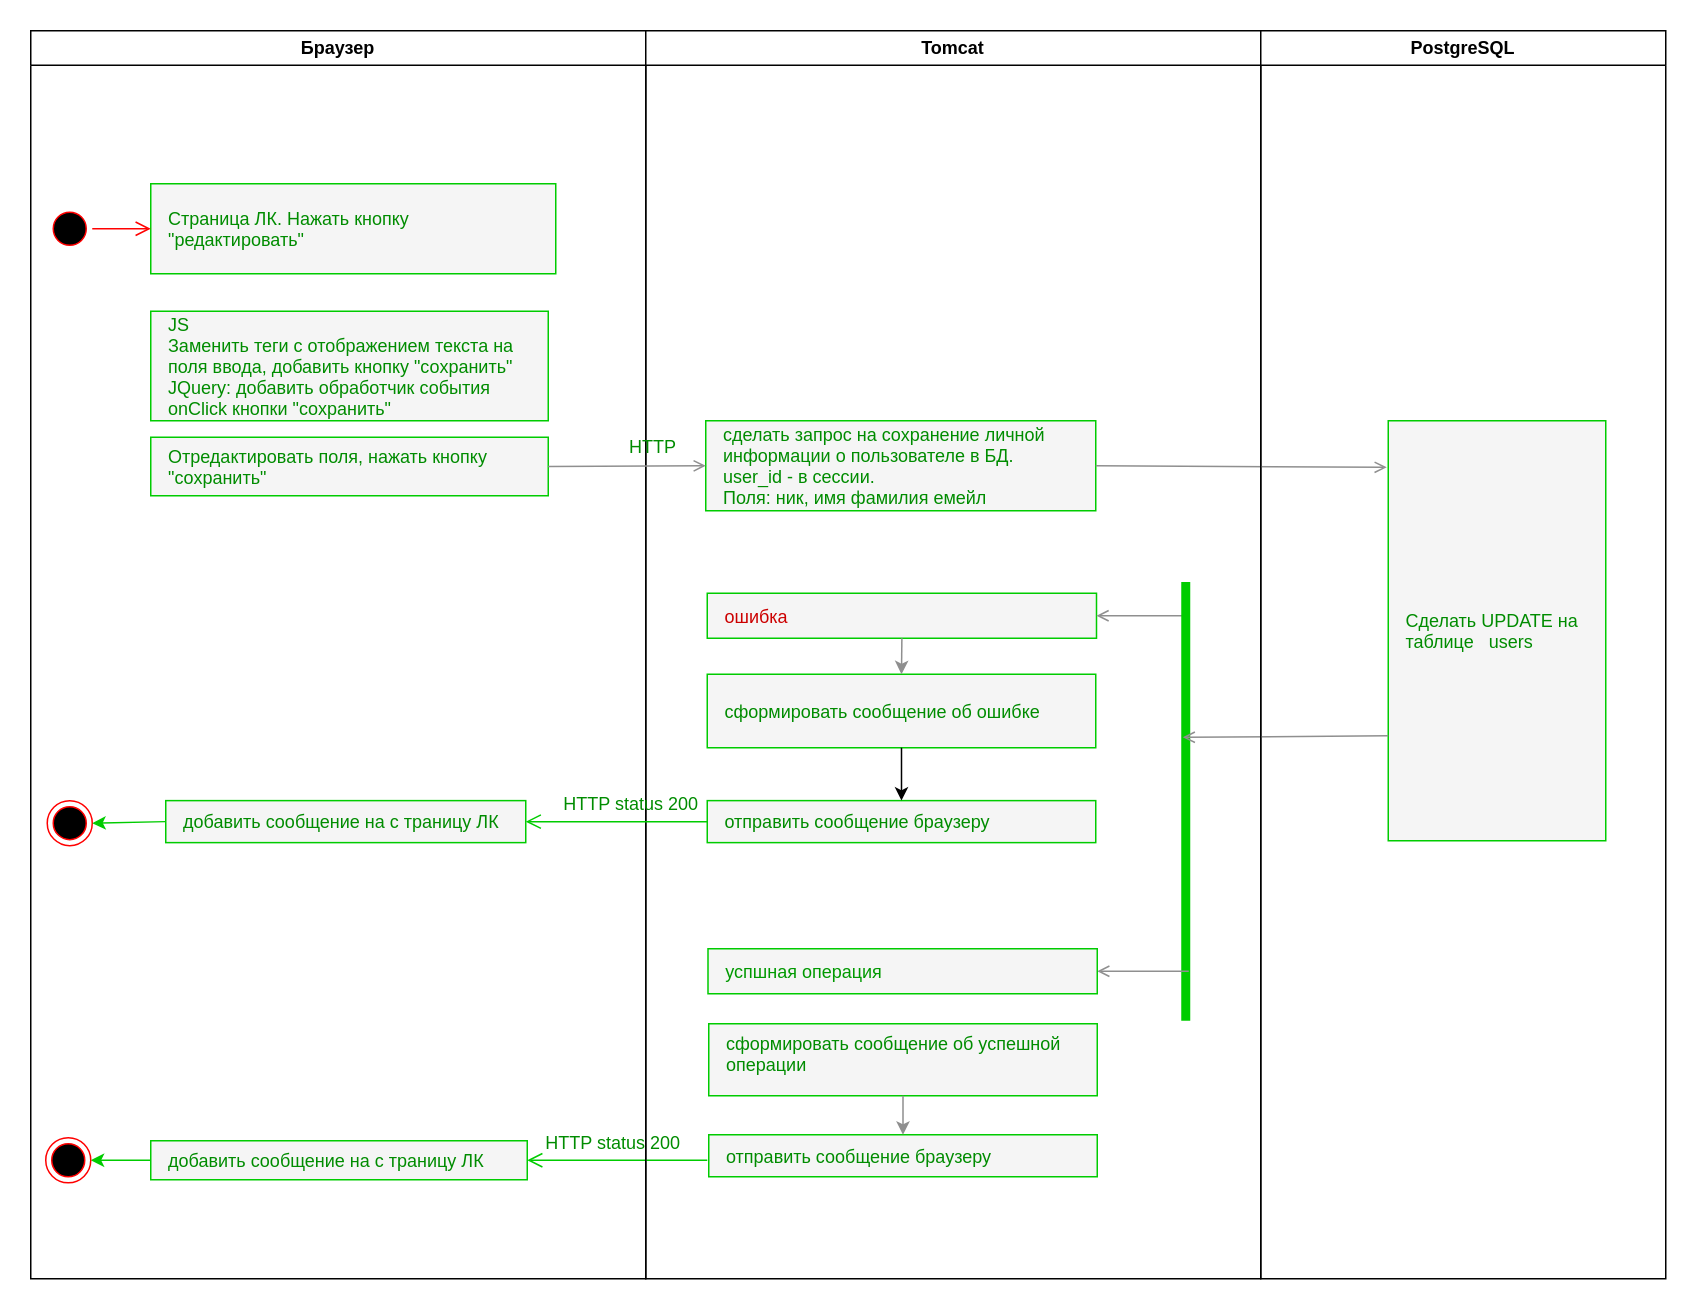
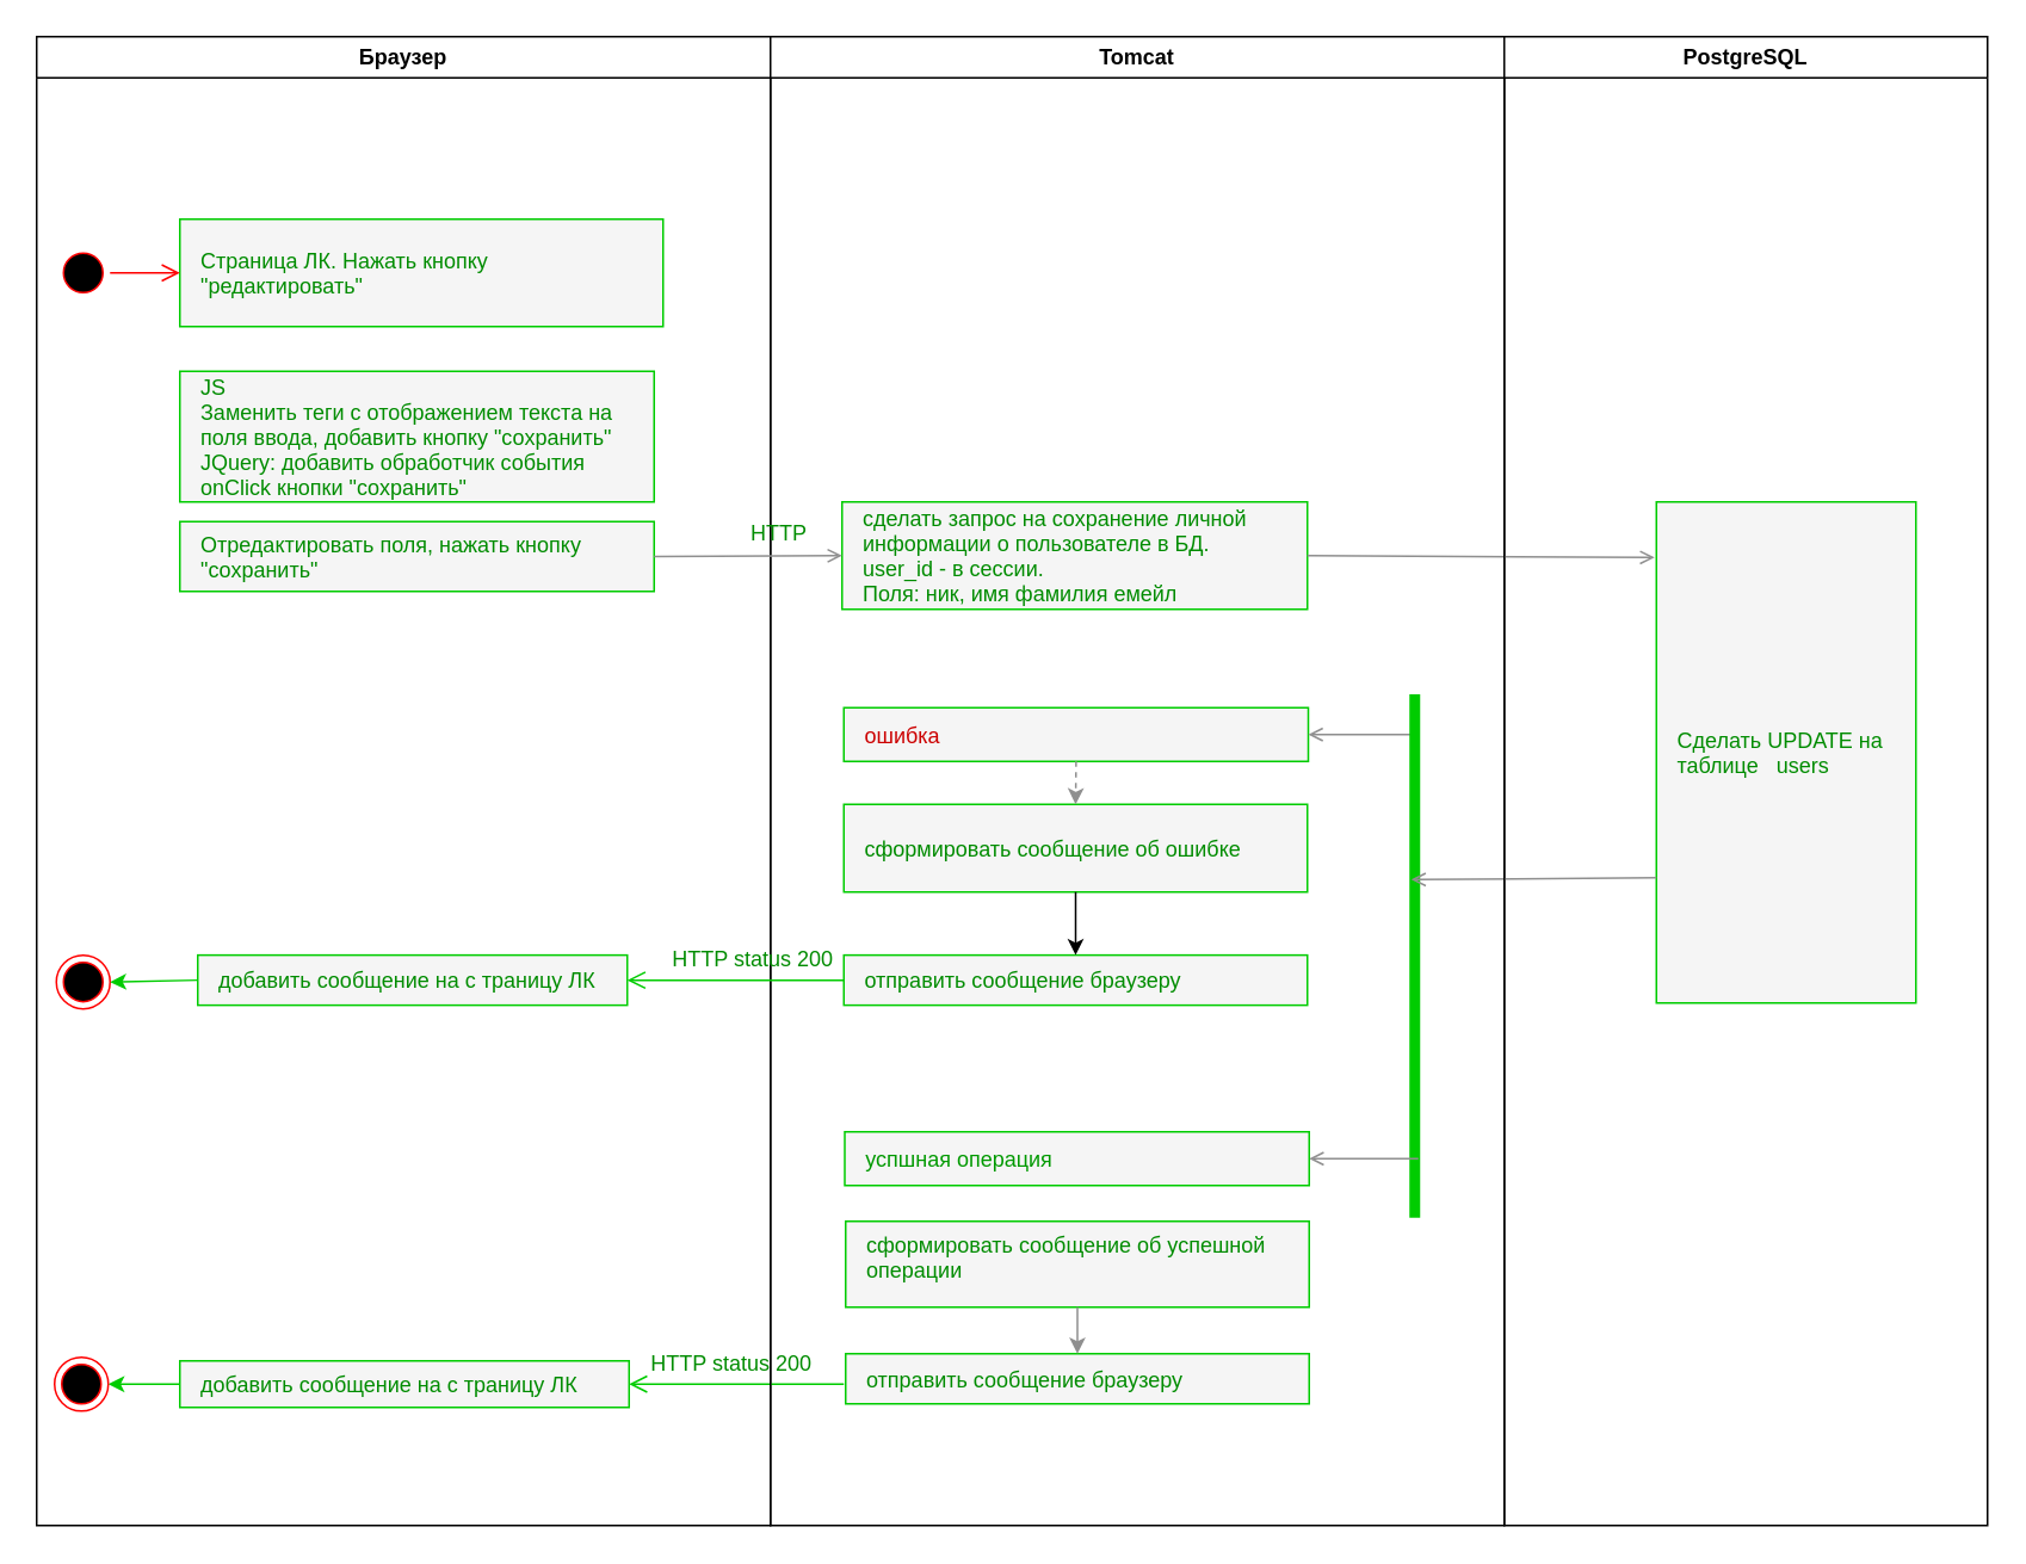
  <mxCell id="0" />
  <mxCell id="1" parent="0" />
  <mxCell id="2" value="Страница ЛК. Нажать кнопку &#10;&quot;редактировать&quot;" style="align=left;spacingLeft=10;fillColor=#f5f5f5;strokeColor=#00CC00;fontColor=#008C00;container=0;" parent="1" vertex="1"><mxGeometry x="100" y="122" width="270" height="60" as="geometry" /></mxCell>
  <mxCell id="3" value="" style="edgeStyle=elbowEdgeStyle;elbow=horizontal;verticalAlign=bottom;endArrow=open;endSize=8;strokeColor=#FF0000;endFill=1;rounded=0" parent="1" source="7" target="2" edge="1"><mxGeometry x="300" y="191" as="geometry"><mxPoint x="285" y="153" as="targetPoint" /></mxGeometry></mxCell>
  <mxCell id="4" value="Браузер" style="swimlane;whiteSpace=wrap" parent="1" vertex="1"><mxGeometry x="20" y="20" width="410" height="832" as="geometry" /></mxCell>
  <mxCell id="5" value="JS &#10;Заменить теги с отображением текста на &#10;поля ввода, добавить кнопку &quot;сохранить&quot;&#10;JQuery: добавить обработчик события&#10;onClick кнопки &quot;сохранить&quot;" style="align=left;spacingLeft=10;fillColor=#f5f5f5;strokeColor=#00CC00;fontColor=#008C00;container=0;" vertex="1" parent="4"><mxGeometry x="80" y="187" width="265" height="73" as="geometry" /></mxCell>
  <mxCell id="6" value="Отредактировать поля, нажать кнопку &#10;&quot;сохранить&quot;" style="align=left;spacingLeft=10;fillColor=#f5f5f5;strokeColor=#00CC00;fontColor=#008C00;container=0;" vertex="1" parent="4"><mxGeometry x="80" y="271" width="265" height="39" as="geometry" /></mxCell>
  <mxCell id="7" value="" style="ellipse;shape=startState;fillColor=#000000;strokeColor=#ff0000;container=0;" parent="4" vertex="1"><mxGeometry x="11" y="117" width="30" height="30" as="geometry" /></mxCell>
  <mxCell id="8" value="" style="ellipse;shape=endState;fillColor=#000000;strokeColor=#ff0000;container=0;" parent="4" vertex="1"><mxGeometry x="11" y="513.25" width="30" height="30" as="geometry" /></mxCell>
  <mxCell id="9" value="отправить сообщение браузеру" style="align=left;spacingLeft=10;fillColor=#f5f5f5;strokeColor=#00CC00;fontColor=#008C00;container=0;" parent="4" vertex="1"><mxGeometry x="452" y="736" width="259" height="28" as="geometry" /></mxCell>
  <mxCell id="10" value="HTTP status 200" style="text;html=1;fillColor=none;align=center;verticalAlign=middle;whiteSpace=wrap;rounded=0;fontColor=#008C00;container=0;" parent="4" vertex="1"><mxGeometry x="328" y="732" width="121" height="20" as="geometry" /></mxCell>
  <mxCell id="11" value="" style="edgeStyle=elbowEdgeStyle;elbow=horizontal;verticalAlign=bottom;endArrow=open;endSize=8;endFill=1;rounded=0;exitX=0;exitY=0.5;exitDx=0;exitDy=0;strokeColor=#00CC00;entryX=1;entryY=0.5;entryDx=0;entryDy=0;" parent="4" target="12" edge="1"><mxGeometry x="60" y="295" as="geometry"><mxPoint x="380" y="753" as="targetPoint" /><mxPoint x="451" y="753" as="sourcePoint" /></mxGeometry></mxCell>
  <mxCell id="12" value="добавить сообщение на с траницу ЛК" style="align=left;spacingLeft=10;fillColor=#f5f5f5;strokeColor=#00CC00;fontColor=#008C00;container=0;" parent="4" vertex="1"><mxGeometry x="80" y="740" width="251" height="26" as="geometry" /></mxCell>
  <mxCell id="13" value="" style="endArrow=classic;html=1;strokeColor=#00CC00;strokeWidth=1;fontSize=24;fontColor=#009900;entryX=1;entryY=0.5;entryDx=0;entryDy=0;exitX=0;exitY=0.5;exitDx=0;exitDy=0;" parent="4" source="12" target="14" edge="1"><mxGeometry width="50" height="50" relative="1" as="geometry"><mxPoint x="550" y="839" as="sourcePoint" /><mxPoint x="600" y="789" as="targetPoint" /></mxGeometry></mxCell>
  <mxCell id="14" value="" style="ellipse;shape=endState;fillColor=#000000;strokeColor=#ff0000;container=0;" parent="4" vertex="1"><mxGeometry x="10" y="738" width="30" height="30" as="geometry" /></mxCell>
  <mxCell id="15" value="Tomcat" style="swimlane;whiteSpace=wrap" parent="1" vertex="1"><mxGeometry x="430" y="20" width="410" height="832" as="geometry" /></mxCell>
  <mxCell id="16" value="ошибка" style="align=left;spacingLeft=10;fillColor=#f5f5f5;strokeColor=#00CC00;container=0;fontColor=#CC0000;" parent="15" vertex="1"><mxGeometry x="41" y="375" width="259.5" height="30" as="geometry" /></mxCell>
  <mxCell id="17" value="сделать запрос на сохранение личной &#10;информации о пользователе в БД. &#10;user_id - в сессии.&#10;Поля: ник, имя фамилия емейл" style="align=left;spacingLeft=10;fillColor=#f5f5f5;strokeColor=#00CC00;fontColor=#008C00;container=0;" parent="15" vertex="1"><mxGeometry x="40" y="260" width="260" height="60" as="geometry" /></mxCell>
  <mxCell id="18" value="Сделать UPDATE на&#10;таблице   users" style="align=left;spacingLeft=10;fillColor=#f5f5f5;strokeColor=#00CC00;fontColor=#008C00;container=0;" parent="15" vertex="1"><mxGeometry x="495" y="260" width="145" height="280" as="geometry" /></mxCell>
  <mxCell id="19" value="" style="endArrow=open;endFill=1;rounded=0;fontColor=#00CC00;strokeWidth=1;strokeColor=#8F8F8F;exitX=1;exitY=0.5;exitDx=0;exitDy=0;" parent="15" source="6" edge="1"><mxGeometry x="40" y="404" as="geometry"><mxPoint x="40" y="290" as="targetPoint" /><mxPoint x="-60" y="290" as="sourcePoint" /></mxGeometry></mxCell>
  <mxCell id="20" value="" style="endArrow=open;endFill=1;rounded=0;fontColor=#00CC00;strokeWidth=1;exitX=1;exitY=0.5;exitDx=0;exitDy=0;entryX=-0.007;entryY=0.111;entryDx=0;entryDy=0;entryPerimeter=0;strokeColor=#8F8F8F;" parent="15" source="17" target="18" edge="1"><mxGeometry x="50" y="414" as="geometry"><mxPoint x="495" y="289" as="targetPoint" /><mxPoint x="445" y="289" as="sourcePoint" /></mxGeometry></mxCell>
  <mxCell id="21" value="" style="endArrow=open;endFill=1;rounded=0;fontColor=#00CC00;strokeWidth=1;entryX=1;entryY=0.5;entryDx=0;entryDy=0;strokeColor=#8F8F8F;" parent="15" target="16" edge="1"><mxGeometry x="-118" y="189" as="geometry"><mxPoint x="372" y="405" as="targetPoint" /><mxPoint x="361" y="390" as="sourcePoint" /></mxGeometry></mxCell>
  <mxCell id="22" value="" style="shape=line;strokeWidth=6;rotation=90;strokeColor=#00CC00;" parent="15" vertex="1"><mxGeometry x="213.75" y="506.25" width="292.5" height="15" as="geometry" /></mxCell>
  <mxCell id="23" value="" style="endArrow=open;endFill=1;rounded=0;fontColor=#00CC00;strokeWidth=1;exitX=0;exitY=0.75;exitDx=0;exitDy=0;strokeColor=#8F8F8F;entryX=0.354;entryY=0.633;entryDx=0;entryDy=0;entryPerimeter=0;" parent="15" source="18" target="22" edge="1"><mxGeometry x="-108" y="199" as="geometry"><mxPoint x="430" y="470" as="targetPoint" /><mxPoint x="455" y="400.08" as="sourcePoint" /></mxGeometry></mxCell>
  <mxCell id="24" value="HTTP" style="text;html=1;fillColor=none;align=center;verticalAlign=middle;whiteSpace=wrap;rounded=0;fontColor=#008C00;container=0;" parent="15" vertex="1"><mxGeometry x="-20" y="268" width="50" height="20" as="geometry" /></mxCell>
  <mxCell id="25" value="сформировать сообщение об ошибке" style="align=left;spacingLeft=10;fillColor=#f5f5f5;strokeColor=#00CC00;fontColor=#008C00;container=0;" parent="15" vertex="1"><mxGeometry x="41" y="429" width="259" height="49" as="geometry" /></mxCell>
- <mxCell id="26" value="" style="edgeStyle=orthogonalEdgeStyle;rounded=0;orthogonalLoop=1;jettySize=auto;html=1;strokeColor=#8F8F8F;entryX=0.5;entryY=0;entryDx=0;entryDy=0;exitX=0.5;exitY=1;exitDx=0;exitDy=0;" parent="15" source="16" target="25" edge="1"><mxGeometry relative="1" as="geometry"><mxPoint x="190.8" y="580" as="sourcePoint" /><mxPoint x="190.5" y="615" as="targetPoint" /></mxGeometry></mxCell>
+ <mxCell id="26" value="" style="edgeStyle=orthogonalEdgeStyle;rounded=0;orthogonalLoop=1;jettySize=auto;html=1;strokeColor=#8F8F8F;entryX=0.5;entryY=0;entryDx=0;entryDy=0;exitX=0.5;exitY=1;exitDx=0;exitDy=0;dashed=1;" parent="15" source="16" target="25" edge="1"><mxGeometry relative="1" as="geometry"><mxPoint x="190.8" y="580" as="sourcePoint" /><mxPoint x="190.5" y="615" as="targetPoint" /></mxGeometry></mxCell>
  <mxCell id="27" value="HTTP status 200" style="text;html=1;fillColor=none;align=center;verticalAlign=middle;whiteSpace=wrap;rounded=0;fontColor=#008C00;container=0;" parent="15" vertex="1"><mxGeometry x="-70" y="506.25" width="121" height="20" as="geometry" /></mxCell>
  <mxCell id="28" value="отправить сообщение браузеру" style="align=left;spacingLeft=10;fillColor=#f5f5f5;strokeColor=#00CC00;fontColor=#008C00;container=0;" parent="15" vertex="1"><mxGeometry x="41" y="513.25" width="259" height="28" as="geometry" /></mxCell>
  <mxCell id="29" value="" style="endArrow=classic;html=1;exitX=0.5;exitY=1;exitDx=0;exitDy=0;" parent="15" source="25" target="28" edge="1"><mxGeometry width="50" height="50" relative="1" as="geometry"><mxPoint x="240" y="272" as="sourcePoint" /><mxPoint x="290" y="222" as="targetPoint" /></mxGeometry></mxCell>
  <mxCell id="30" value="" style="edgeStyle=elbowEdgeStyle;elbow=horizontal;verticalAlign=bottom;endArrow=open;endSize=8;endFill=1;rounded=0;exitX=0;exitY=0.5;exitDx=0;exitDy=0;strokeColor=#00CC00;entryX=1;entryY=0.5;entryDx=0;entryDy=0;" parent="15" source="28" target="31" edge="1"><mxGeometry x="-350" y="69.25" as="geometry"><mxPoint x="-30" y="527.25" as="targetPoint" /><mxPoint x="-408" y="422.25" as="sourcePoint" /></mxGeometry></mxCell>
  <mxCell id="31" value="добавить сообщение на с траницу ЛК" style="align=left;spacingLeft=10;fillColor=#f5f5f5;strokeColor=#00CC00;fontColor=#008C00;container=0;" parent="15" vertex="1"><mxGeometry x="-320" y="513.25" width="240" height="28" as="geometry" /></mxCell>
  <mxCell id="32" value="сформировать сообщение об успешной &#10;операции" style="align=left;spacingLeft=10;fillColor=#f5f5f5;strokeColor=#00CC00;fontColor=#008C00;container=0;verticalAlign=top;" parent="15" vertex="1"><mxGeometry x="42" y="662" width="259" height="48" as="geometry" /></mxCell>
  <mxCell id="33" value="" style="endArrow=open;endFill=1;rounded=0;fontColor=#00CC00;strokeWidth=1;entryX=1;entryY=0.5;entryDx=0;entryDy=0;strokeColor=#8F8F8F;" parent="15" target="34" edge="1"><mxGeometry x="-117" y="336" as="geometry"><mxPoint x="373" y="552" as="targetPoint" /><mxPoint x="362" y="627" as="sourcePoint" /></mxGeometry></mxCell>
  <mxCell id="34" value="успшная операция" style="align=left;spacingLeft=10;fillColor=#f5f5f5;strokeColor=#00CC00;container=0;fontColor=#009900;" parent="15" vertex="1"><mxGeometry x="41.5" y="612" width="259.5" height="30" as="geometry" /></mxCell>
  <mxCell id="35" value="PostgreSQL" style="swimlane;whiteSpace=wrap" parent="1" vertex="1"><mxGeometry x="840" y="20" width="270" height="832" as="geometry" /></mxCell>
  <mxCell id="36" value="" style="endArrow=classic;html=1;strokeColor=#00CC00;strokeWidth=1;fontSize=24;fontColor=#009900;entryX=1;entryY=0.5;entryDx=0;entryDy=0;exitX=0;exitY=0.5;exitDx=0;exitDy=0;" parent="1" source="31" target="8" edge="1"><mxGeometry width="50" height="50" relative="1" as="geometry"><mxPoint x="570" y="633.25" as="sourcePoint" /><mxPoint x="620" y="583.25" as="targetPoint" /></mxGeometry></mxCell>
  <mxCell id="37" value="" style="edgeStyle=orthogonalEdgeStyle;rounded=0;orthogonalLoop=1;jettySize=auto;html=1;strokeColor=#8F8F8F;strokeWidth=1;fontColor=#D90000;" parent="1" source="32" target="9" edge="1"><mxGeometry relative="1" as="geometry" /></mxCell>
